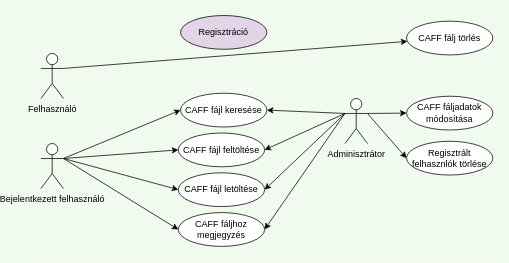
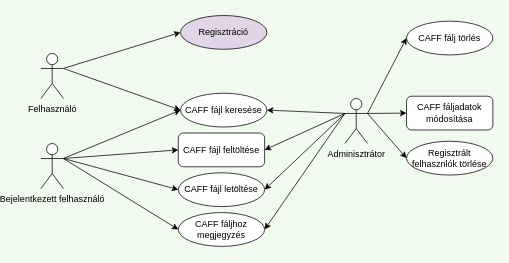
  <mxCell id="0" />
  <mxCell id="1" parent="0" />
  <mxCell id="2" value="Felhasználó" style="shape=umlActor;verticalLabelPosition=bottom;verticalAlign=top;html=1;" vertex="1" parent="1"><mxGeometry x="20" y="70.5" width="30" height="60" as="geometry" /></mxCell>
  <mxCell id="3" value="Bejelentkezett felhasználó" style="shape=umlActor;verticalLabelPosition=bottom;verticalAlign=top;html=1;" vertex="1" parent="1"><mxGeometry x="20" y="190.5" width="30" height="60" as="geometry" /></mxCell>
  <mxCell id="4" value="Adminisztrátor" style="shape=umlActor;verticalLabelPosition=bottom;verticalAlign=top;html=1;" vertex="1" parent="1"><mxGeometry x="425" y="130.5" width="30" height="60" as="geometry" /></mxCell>
  <mxCell id="5" value="Regisztráció" style="ellipse;whiteSpace=wrap;html=1;fillColor=#e1d5e7;" vertex="1" parent="1"><mxGeometry x="206" y="20" width="115" height="45" as="geometry" /></mxCell>
  <mxCell id="6" value="CAFF fájl keresése" style="ellipse;whiteSpace=wrap;html=1;" vertex="1" parent="1"><mxGeometry x="206" y="123.5" width="115" height="45" as="geometry" /></mxCell>
- <mxCell id="7" value="" style="endArrow=classic;html=1;rounded=0;exitX=1;exitY=0.333;exitDx=0;exitDy=0;exitPerimeter=0;" edge="1" parent="1" source="2" target="16"><mxGeometry width="50" height="50" relative="1" as="geometry"><mxPoint x="153" y="247.5" as="sourcePoint" /><mxPoint x="203" y="197.5" as="targetPoint" /></mxGeometry></mxCell>
+ <mxCell id="7" value="" style="endArrow=classic;html=1;rounded=0;exitX=1;exitY=0.333;exitDx=0;exitDy=0;exitPerimeter=0;entryX=0;entryY=0.5;entryDx=0;entryDy=0;" edge="1" parent="1" source="2" target="5"><mxGeometry width="50" height="50" relative="1" as="geometry"><mxPoint x="153" y="247.5" as="sourcePoint" /><mxPoint x="203" y="197.5" as="targetPoint" /></mxGeometry></mxCell>
+ <mxCell id="8" value="" style="endArrow=classic;html=1;rounded=0;exitX=1;exitY=0.333;exitDx=0;exitDy=0;exitPerimeter=0;entryX=0;entryY=0.5;entryDx=0;entryDy=0;" edge="1" parent="1" source="2" target="6"><mxGeometry width="50" height="50" relative="1" as="geometry"><mxPoint x="101" y="101.5" as="sourcePoint" /><mxPoint x="216" y="111.5" as="targetPoint" /></mxGeometry></mxCell>
  <mxCell id="9" value="" style="endArrow=classic;html=1;rounded=0;exitX=1;exitY=0.333;exitDx=0;exitDy=0;exitPerimeter=0;entryX=0;entryY=0.5;entryDx=0;entryDy=0;" edge="1" parent="1" source="3" target="6"><mxGeometry width="50" height="50" relative="1" as="geometry"><mxPoint x="101" y="101.5" as="sourcePoint" /><mxPoint x="216" y="170.5" as="targetPoint" /></mxGeometry></mxCell>
- <mxCell id="10" value="CAFF fájl feltöltése" style="ellipse;whiteSpace=wrap;html=1;" vertex="1" parent="1"><mxGeometry x="203" y="176.5" width="115" height="45" as="geometry" /></mxCell>
+ <mxCell id="10" value="CAFF fájl feltöltése" style="whiteSpace=wrap;html=1;rounded=1;" vertex="1" parent="1"><mxGeometry x="203" y="176.5" width="115" height="45" as="geometry" /></mxCell>
  <mxCell id="11" value="CAFF fájl letöltése" style="ellipse;whiteSpace=wrap;html=1;" vertex="1" parent="1"><mxGeometry x="203" y="229.5" width="115" height="45" as="geometry" /></mxCell>
  <mxCell id="12" value="" style="endArrow=classic;html=1;rounded=0;exitX=1;exitY=0.333;exitDx=0;exitDy=0;exitPerimeter=0;entryX=0;entryY=0.5;entryDx=0;entryDy=0;" edge="1" parent="1" source="3" target="10"><mxGeometry width="50" height="50" relative="1" as="geometry"><mxPoint x="153" y="247.5" as="sourcePoint" /><mxPoint x="203" y="197.5" as="targetPoint" /></mxGeometry></mxCell>
  <mxCell id="13" value="" style="endArrow=classic;html=1;rounded=0;entryX=0;entryY=0.5;entryDx=0;entryDy=0;exitX=1;exitY=0.333;exitDx=0;exitDy=0;exitPerimeter=0;" edge="1" parent="1" source="3" target="11"><mxGeometry width="50" height="50" relative="1" as="geometry"><mxPoint x="99" y="220.5" as="sourcePoint" /><mxPoint x="213" y="230.5" as="targetPoint" /></mxGeometry></mxCell>
  <mxCell id="14" value="CAFF fáljhoz megjegyzés" style="ellipse;whiteSpace=wrap;html=1;" vertex="1" parent="1"><mxGeometry x="203" y="282.5" width="115" height="45" as="geometry" /></mxCell>
  <mxCell id="15" value="" style="endArrow=classic;html=1;rounded=0;exitX=1;exitY=0.333;exitDx=0;exitDy=0;exitPerimeter=0;entryX=0;entryY=0.5;entryDx=0;entryDy=0;" edge="1" parent="1" source="3" target="14"><mxGeometry width="50" height="50" relative="1" as="geometry"><mxPoint x="153" y="240.5" as="sourcePoint" /><mxPoint x="203" y="190.5" as="targetPoint" /></mxGeometry></mxCell>
  <mxCell id="16" value="CAFF fálj törlés" style="ellipse;whiteSpace=wrap;html=1;" vertex="1" parent="1"><mxGeometry x="507" y="27.5" width="115" height="45" as="geometry" /></mxCell>
- <mxCell id="17" value="CAFF fáljadatok módosítása" style="ellipse;whiteSpace=wrap;html=1;" vertex="1" parent="1"><mxGeometry x="507" y="127.5" width="115" height="45" as="geometry" /></mxCell>
+ <mxCell id="17" value="CAFF fáljadatok módosítása" style="whiteSpace=wrap;html=1;rounded=1;" vertex="1" parent="1"><mxGeometry x="507" y="127.5" width="115" height="45" as="geometry" /></mxCell>
  <mxCell id="18" value="Regisztrált felhasznlók törlése" style="ellipse;whiteSpace=wrap;html=1;" vertex="1" parent="1"><mxGeometry x="507" y="187.5" width="115" height="45" as="geometry" /></mxCell>
+ <mxCell id="19" value="" style="endArrow=classic;html=1;rounded=0;exitX=1;exitY=0.333;exitDx=0;exitDy=0;exitPerimeter=0;entryX=0;entryY=0.5;entryDx=0;entryDy=0;" edge="1" parent="1" source="4" target="16"><mxGeometry width="50" height="50" relative="1" as="geometry"><mxPoint x="166" y="239.5" as="sourcePoint" /><mxPoint x="216" y="189.5" as="targetPoint" /></mxGeometry></mxCell>
  <mxCell id="20" value="" style="endArrow=classic;html=1;rounded=0;exitX=1;exitY=0.333;exitDx=0;exitDy=0;exitPerimeter=0;entryX=0;entryY=0.5;entryDx=0;entryDy=0;" edge="1" parent="1" source="4" target="17"><mxGeometry width="50" height="50" relative="1" as="geometry"><mxPoint x="465" y="160.5" as="sourcePoint" /><mxPoint x="517" y="100" as="targetPoint" /></mxGeometry></mxCell>
  <mxCell id="21" value="" style="endArrow=classic;html=1;rounded=0;exitX=1;exitY=0.333;exitDx=0;exitDy=0;exitPerimeter=0;entryX=0;entryY=0.5;entryDx=0;entryDy=0;" edge="1" parent="1" source="4" target="18"><mxGeometry width="50" height="50" relative="1" as="geometry"><mxPoint x="465" y="160.5" as="sourcePoint" /><mxPoint x="517" y="160" as="targetPoint" /></mxGeometry></mxCell>
  <mxCell id="22" value="" style="endArrow=classic;html=1;rounded=0;exitX=0;exitY=0.333;exitDx=0;exitDy=0;exitPerimeter=0;entryX=1;entryY=0.5;entryDx=0;entryDy=0;" edge="1" parent="1" source="4" target="6"><mxGeometry width="50" height="50" relative="1" as="geometry"><mxPoint x="166" y="239.5" as="sourcePoint" /><mxPoint x="216" y="189.5" as="targetPoint" /></mxGeometry></mxCell>
  <mxCell id="23" value="" style="endArrow=classic;html=1;rounded=0;exitX=0;exitY=0.333;exitDx=0;exitDy=0;exitPerimeter=0;entryX=1;entryY=0.5;entryDx=0;entryDy=0;" edge="1" parent="1" source="4" target="10"><mxGeometry width="50" height="50" relative="1" as="geometry"><mxPoint x="435" y="160.5" as="sourcePoint" /><mxPoint x="331" y="156" as="targetPoint" /></mxGeometry></mxCell>
  <mxCell id="24" value="" style="endArrow=classic;html=1;rounded=0;exitX=0;exitY=0.333;exitDx=0;exitDy=0;exitPerimeter=0;entryX=1;entryY=0.5;entryDx=0;entryDy=0;" edge="1" parent="1" source="4" target="11"><mxGeometry width="50" height="50" relative="1" as="geometry"><mxPoint x="435" y="160.5" as="sourcePoint" /><mxPoint x="328" y="209" as="targetPoint" /></mxGeometry></mxCell>
  <mxCell id="25" value="" style="endArrow=classic;html=1;rounded=0;exitX=0;exitY=0.333;exitDx=0;exitDy=0;exitPerimeter=0;entryX=1;entryY=0.5;entryDx=0;entryDy=0;" edge="1" parent="1" source="4" target="14"><mxGeometry width="50" height="50" relative="1" as="geometry"><mxPoint x="435" y="160.5" as="sourcePoint" /><mxPoint x="328" y="262" as="targetPoint" /></mxGeometry></mxCell>
